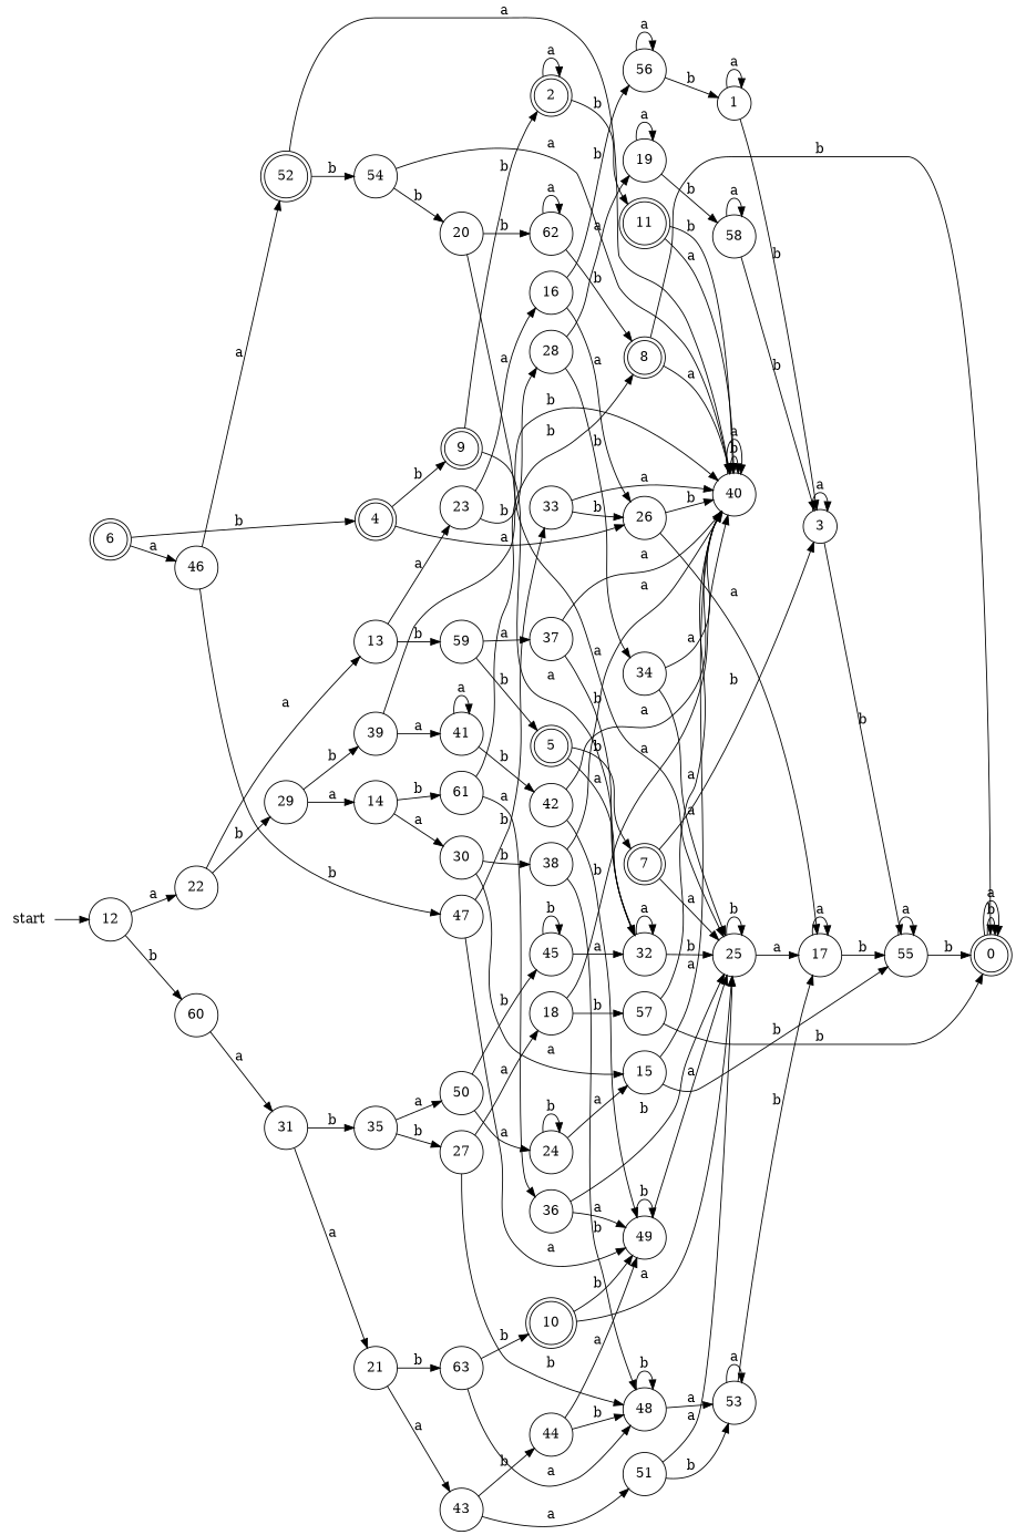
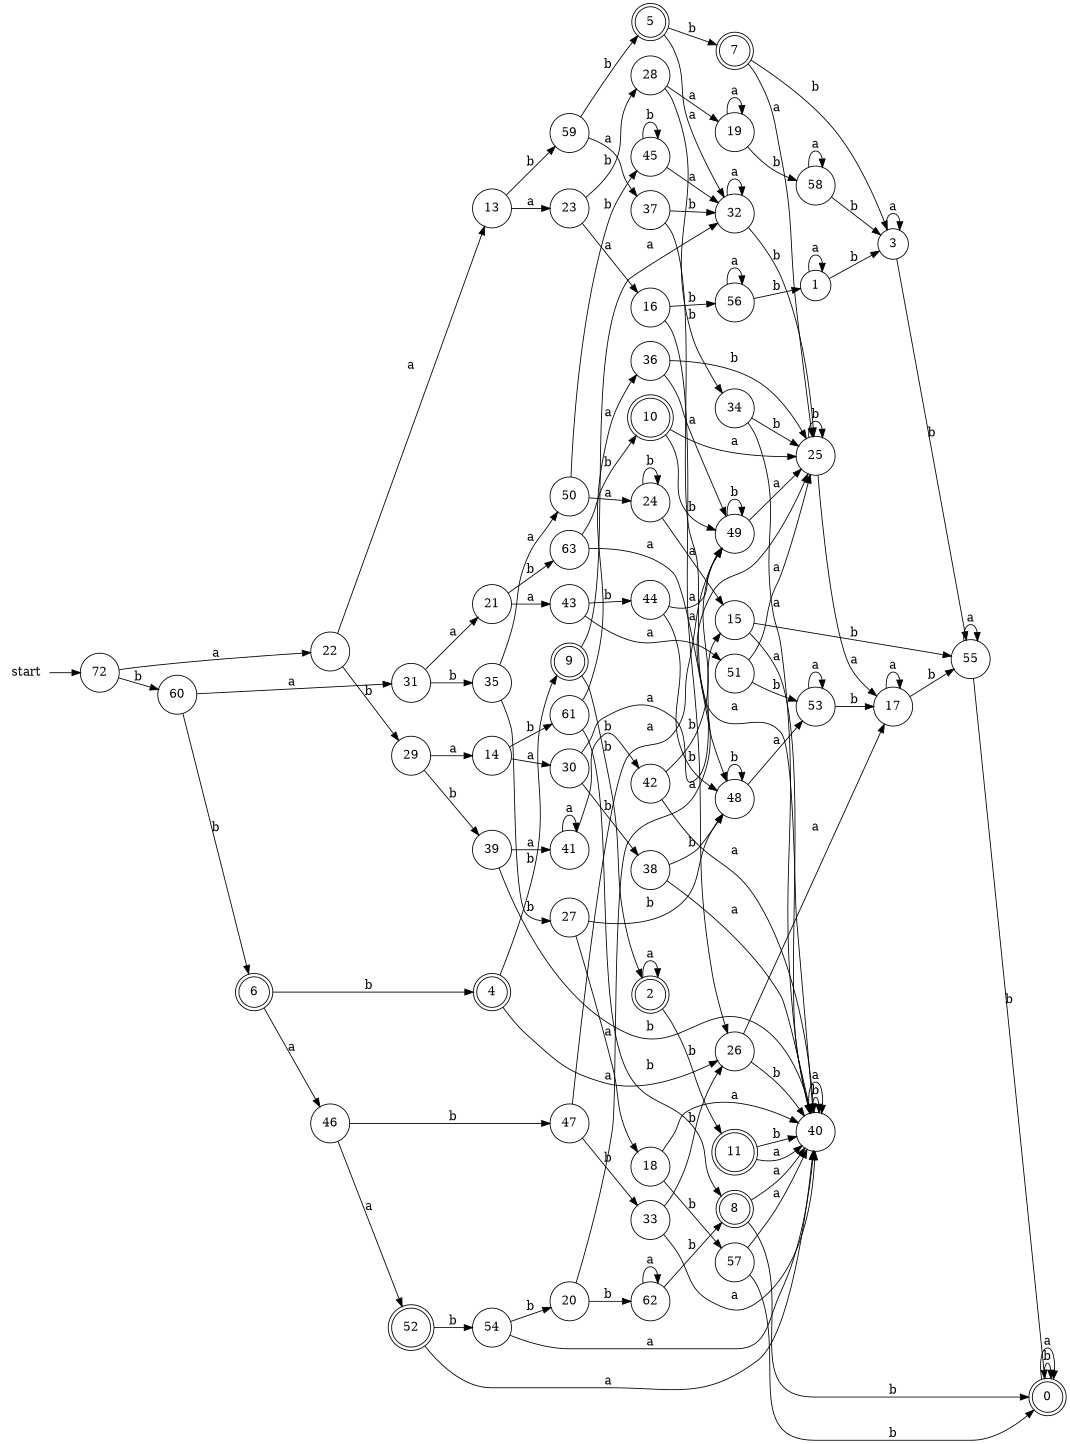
  digraph {
    rankdir=LR
    node [shape=circle]
    start [shape=none]
-   12
+   12 [label=72]
    22
    60
    13
    29
    6 [shape=doublecircle]
    31
    0 [shape=doublecircle]
    1
    3
    55
    2 [shape=doublecircle]
    11 [shape=doublecircle]
    40
    4 [shape=doublecircle]
    9 [shape=doublecircle]
    26
    32
    17
    5 [shape=doublecircle]
    7 [shape=doublecircle]
    25
    46
    47
    52 [shape=doublecircle]
    8 [shape=doublecircle]
    10 [shape=doublecircle]
    49
    23
    59
    16
    28
    37
    14
    30
    61
    15
    38
    36
    56
    18
    57
    19
    58
    20
    62
    21
    43
    63
    44
    51
    48
    39
    34
    24
    27
    53
    41
    35
    50
    33
    45
    42
    54
    start -> 12
    12 -> 22 [label=a]
    12 -> 60 [label=b]
    22 -> 13 [label=a]
    22 -> 29 [label=b]
+   60 -> 6 [label=b]
    60 -> 31 [label=a]
    13 -> 23 [label=a]
    13 -> 59 [label=b]
    29 -> 14 [label=a]
    29 -> 39 [label=b]
    6 -> 4 [label=b]
    6 -> 46 [label=a]
    31 -> 21 [label=a]
    31 -> 35 [label=b]
    0 -> 0 [label=b]
    0 -> 0 [label=a]
    1 -> 1 [label=a]
    1 -> 3 [label=b]
    3 -> 3 [label=a]
    3 -> 55 [label=b]
    55 -> 0 [label=b]
    55 -> 55 [label=a]
    2 -> 2 [label=a]
    2 -> 11 [label=b]
    11 -> 40 [label=b]
    11 -> 40 [label=a]
    40 -> 40 [label=b]
    40 -> 40 [label=a]
    4 -> 9 [label=b]
    4 -> 26 [label=a]
    9 -> 2 [label=b]
    9 -> 32 [label=a]
    26 -> 40 [label=b]
    26 -> 17 [label=a]
    32 -> 32 [label=a]
    32 -> 25 [label=b]
    17 -> 55 [label=b]
    17 -> 17 [label=a]
    5 -> 32 [label=a]
    5 -> 7 [label=b]
    7 -> 3 [label=b]
    7 -> 25 [label=a]
    25 -> 17 [label=a]
    25 -> 25 [label=b]
    46 -> 47 [label=b]
    46 -> 52 [label=a]
    47 -> 49 [label=a]
    47 -> 33 [label=b]
    52 -> 40 [label=a]
    52 -> 54 [label=b]
    8 -> 0 [label=b]
    8 -> 40 [label=a]
    10 -> 25 [label=a]
    10 -> 49 [label=b]
    49 -> 25 [label=a]
    49 -> 49 [label=b]
    23 -> 16 [label=a]
    23 -> 28 [label=b]
    59 -> 5 [label=b]
    59 -> 37 [label=a]
    16 -> 26 [label=a]
    16 -> 56 [label=b]
    28 -> 19 [label=a]
    28 -> 34 [label=b]
    37 -> 40 [label=a]
    37 -> 32 [label=b]
    14 -> 30 [label=a]
    14 -> 61 [label=b]
    30 -> 15 [label=a]
    30 -> 38 [label=b]
    61 -> 8 [label=b]
    61 -> 36 [label=a]
    15 -> 55 [label=b]
    15 -> 40 [label=a]
    38 -> 40 [label=a]
    38 -> 48 [label=b]
    36 -> 25 [label=b]
    36 -> 49 [label=a]
    56 -> 1 [label=b]
    56 -> 56 [label=a]
    18 -> 40 [label=a]
    18 -> 57 [label=b]
    57 -> 0 [label=b]
    57 -> 40 [label=a]
    19 -> 19 [label=a]
    19 -> 58 [label=b]
    58 -> 3 [label=b]
    58 -> 58 [label=a]
    20 -> 25 [label=a]
    20 -> 62 [label=b]
    62 -> 8 [label=b]
    62 -> 62 [label=a]
    21 -> 43 [label=a]
    21 -> 63 [label=b]
    43 -> 44 [label=b]
    43 -> 51 [label=a]
    63 -> 10 [label=b]
    63 -> 48 [label=a]
    44 -> 49 [label=a]
    44 -> 48 [label=b]
    51 -> 25 [label=a]
    51 -> 53 [label=b]
    48 -> 48 [label=b]
    48 -> 53 [label=a]
    39 -> 40 [label=b]
    39 -> 41 [label=a]
    34 -> 40 [label=a]
-   34 -> 25 [label=a]
+   34 -> 25 [label=b]
    24 -> 15 [label=a]
    24 -> 24 [label=b]
    27 -> 18 [label=a]
    27 -> 48 [label=b]
    53 -> 17 [label=b]
    53 -> 53 [label=a]
    41 -> 41 [label=a]
    41 -> 42 [label=b]
    35 -> 27 [label=b]
    35 -> 50 [label=a]
    50 -> 24 [label=a]
    50 -> 45 [label=b]
    33 -> 40 [label=a]
    33 -> 26 [label=b]
    45 -> 32 [label=a]
    45 -> 45 [label=b]
    42 -> 40 [label=a]
    42 -> 49 [label=b]
    54 -> 40 [label=a]
    54 -> 20 [label=b]
  }
